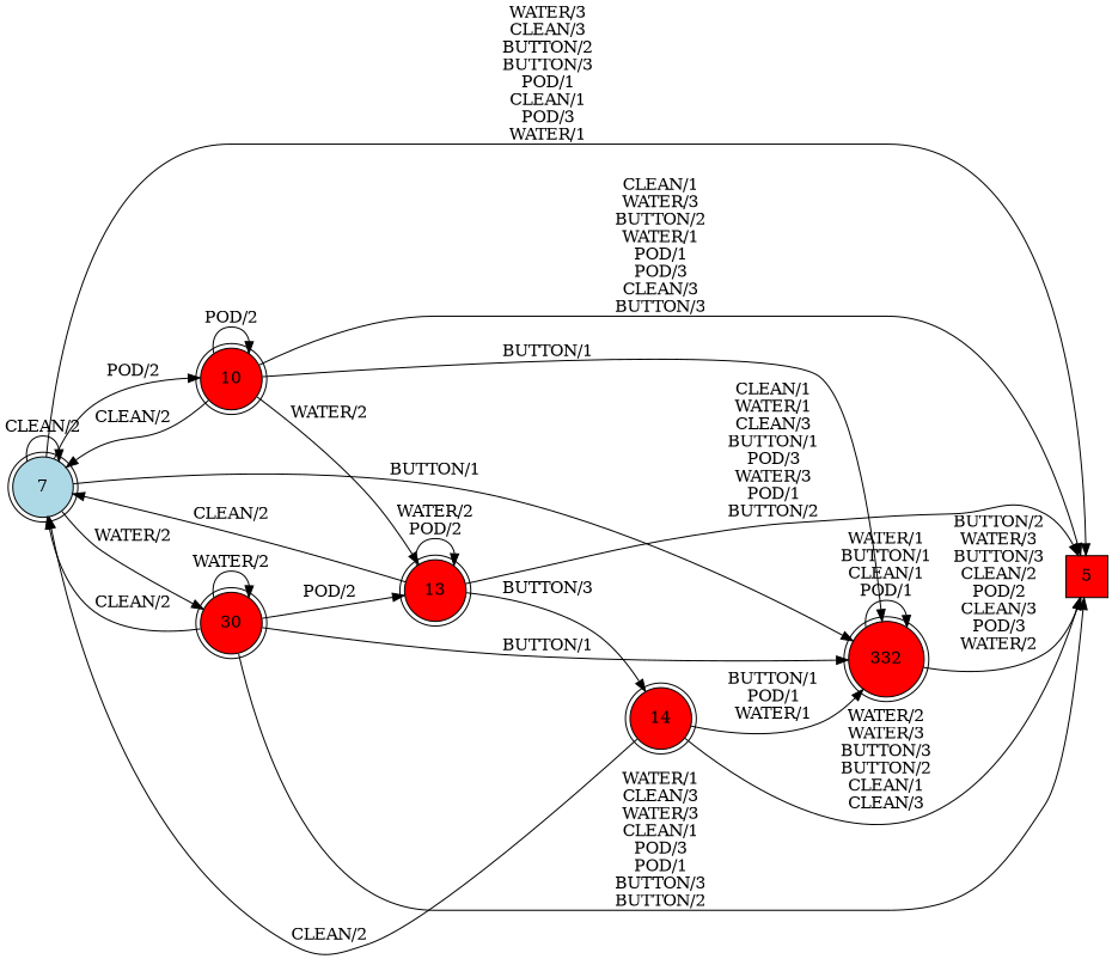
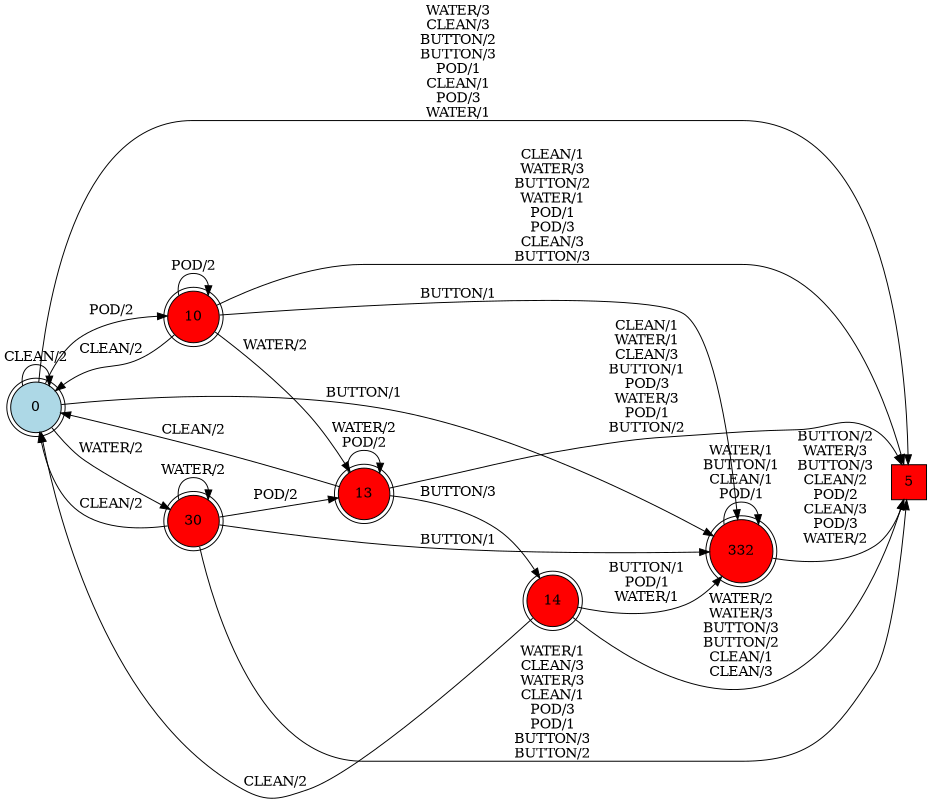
  digraph {
    rankdir=LR
    node [fillcolor=red shape=doublecircle style=filled]
-   0 [fillcolor=lightblue isInitial=True label=7]
+   0 [fillcolor=lightblue isInitial=True]
    5 [shape=square]
    10
    30
    332
    13
    14
    0 -> 0 [label="CLEAN/2"]
    0 -> 5 [label="WATER/3\nCLEAN/3\nBUTTON/2\nBUTTON/3\nPOD/1\nCLEAN/1\nPOD/3\nWATER/1"]
    0 -> 10 [label="POD/2"]
    0 -> 30 [label="WATER/2"]
    0 -> 332 [label="BUTTON/1"]
    10 -> 0 [label="CLEAN/2"]
    10 -> 5 [label="CLEAN/1\nWATER/3\nBUTTON/2\nWATER/1\nPOD/1\nPOD/3\nCLEAN/3\nBUTTON/3"]
    10 -> 10 [label="POD/2"]
    10 -> 332 [label="BUTTON/1"]
    10 -> 13 [label="WATER/2"]
    30 -> 0 [label="CLEAN/2"]
    30 -> 5 [label="WATER/1\nCLEAN/3\nWATER/3\nCLEAN/1\nPOD/3\nPOD/1\nBUTTON/3\nBUTTON/2"]
    30 -> 30 [label="WATER/2"]
    30 -> 332 [label="BUTTON/1"]
    30 -> 13 [label="POD/2"]
    332 -> 5 [label="BUTTON/2\nWATER/3\nBUTTON/3\nCLEAN/2\nPOD/2\nCLEAN/3\nPOD/3\nWATER/2"]
    332 -> 332 [label="WATER/1\nBUTTON/1\nCLEAN/1\nPOD/1"]
    13 -> 0 [label="CLEAN/2"]
    13 -> 5 [label="CLEAN/1\nWATER/1\nCLEAN/3\nBUTTON/1\nPOD/3\nWATER/3\nPOD/1\nBUTTON/2"]
    13 -> 13 [label="WATER/2\nPOD/2"]
    13 -> 14 [label="BUTTON/3"]
    14 -> 0 [label="CLEAN/2"]
    14 -> 5 [label="WATER/2\nWATER/3\nBUTTON/3\nBUTTON/2\nCLEAN/1\nCLEAN/3"]
    14 -> 332 [label="BUTTON/1\nPOD/1\nWATER/1"]
  }
